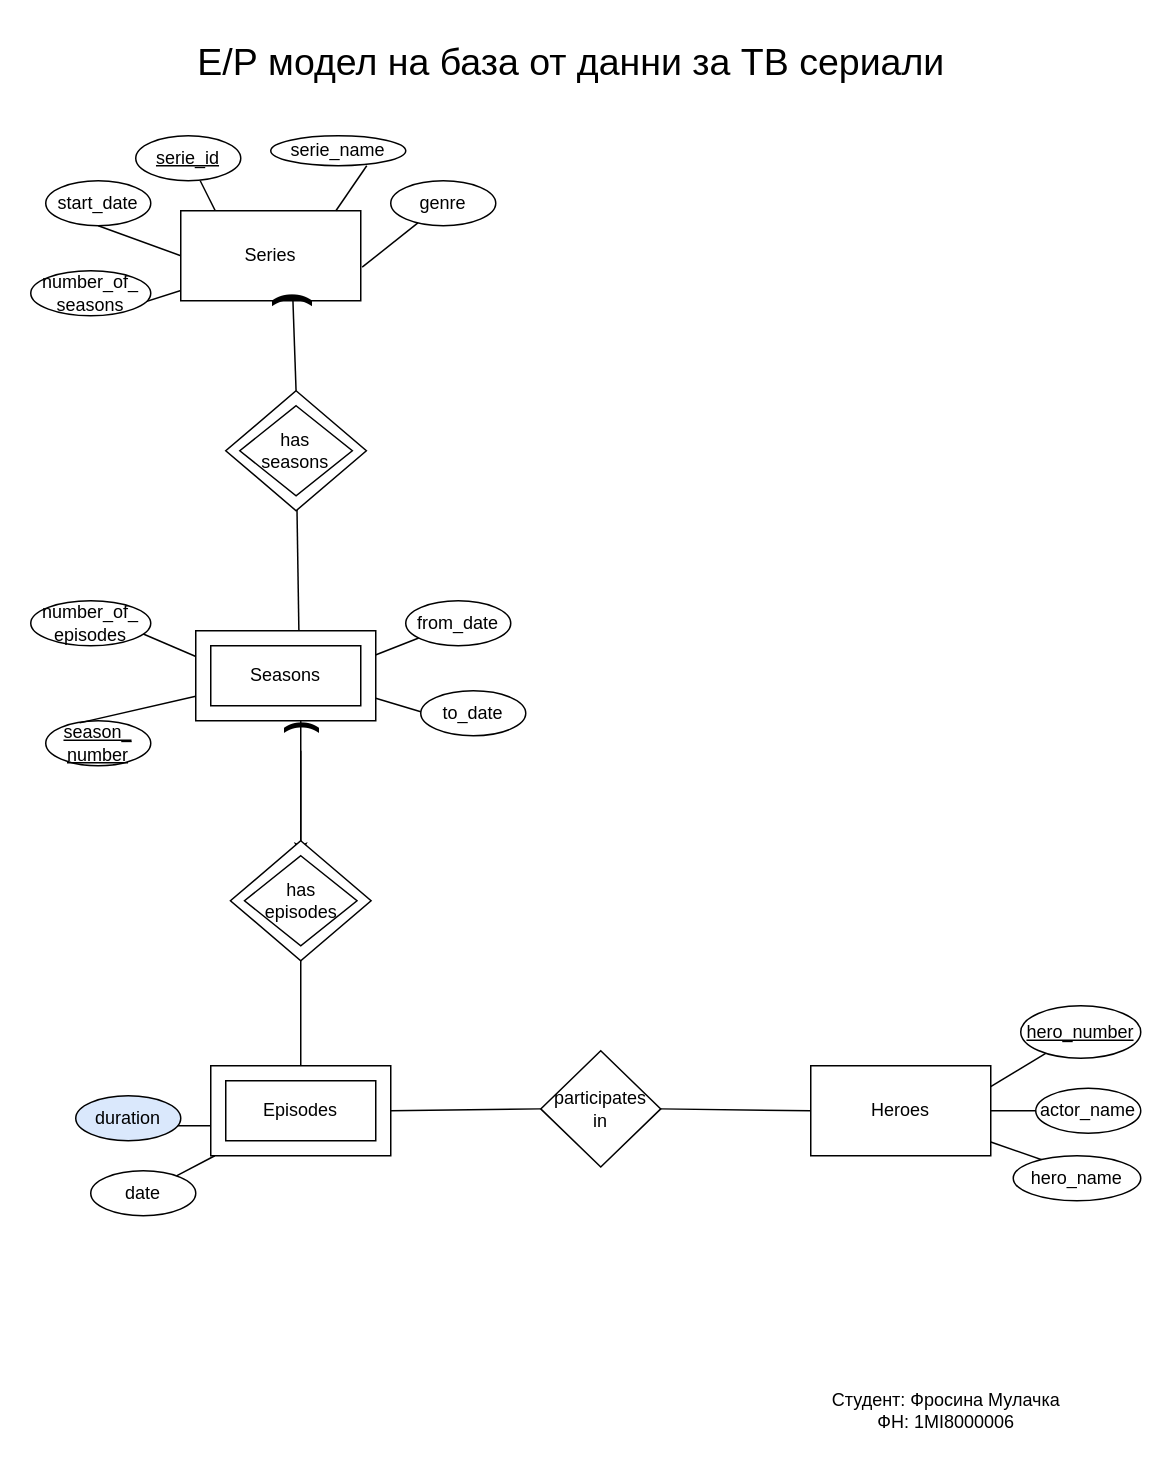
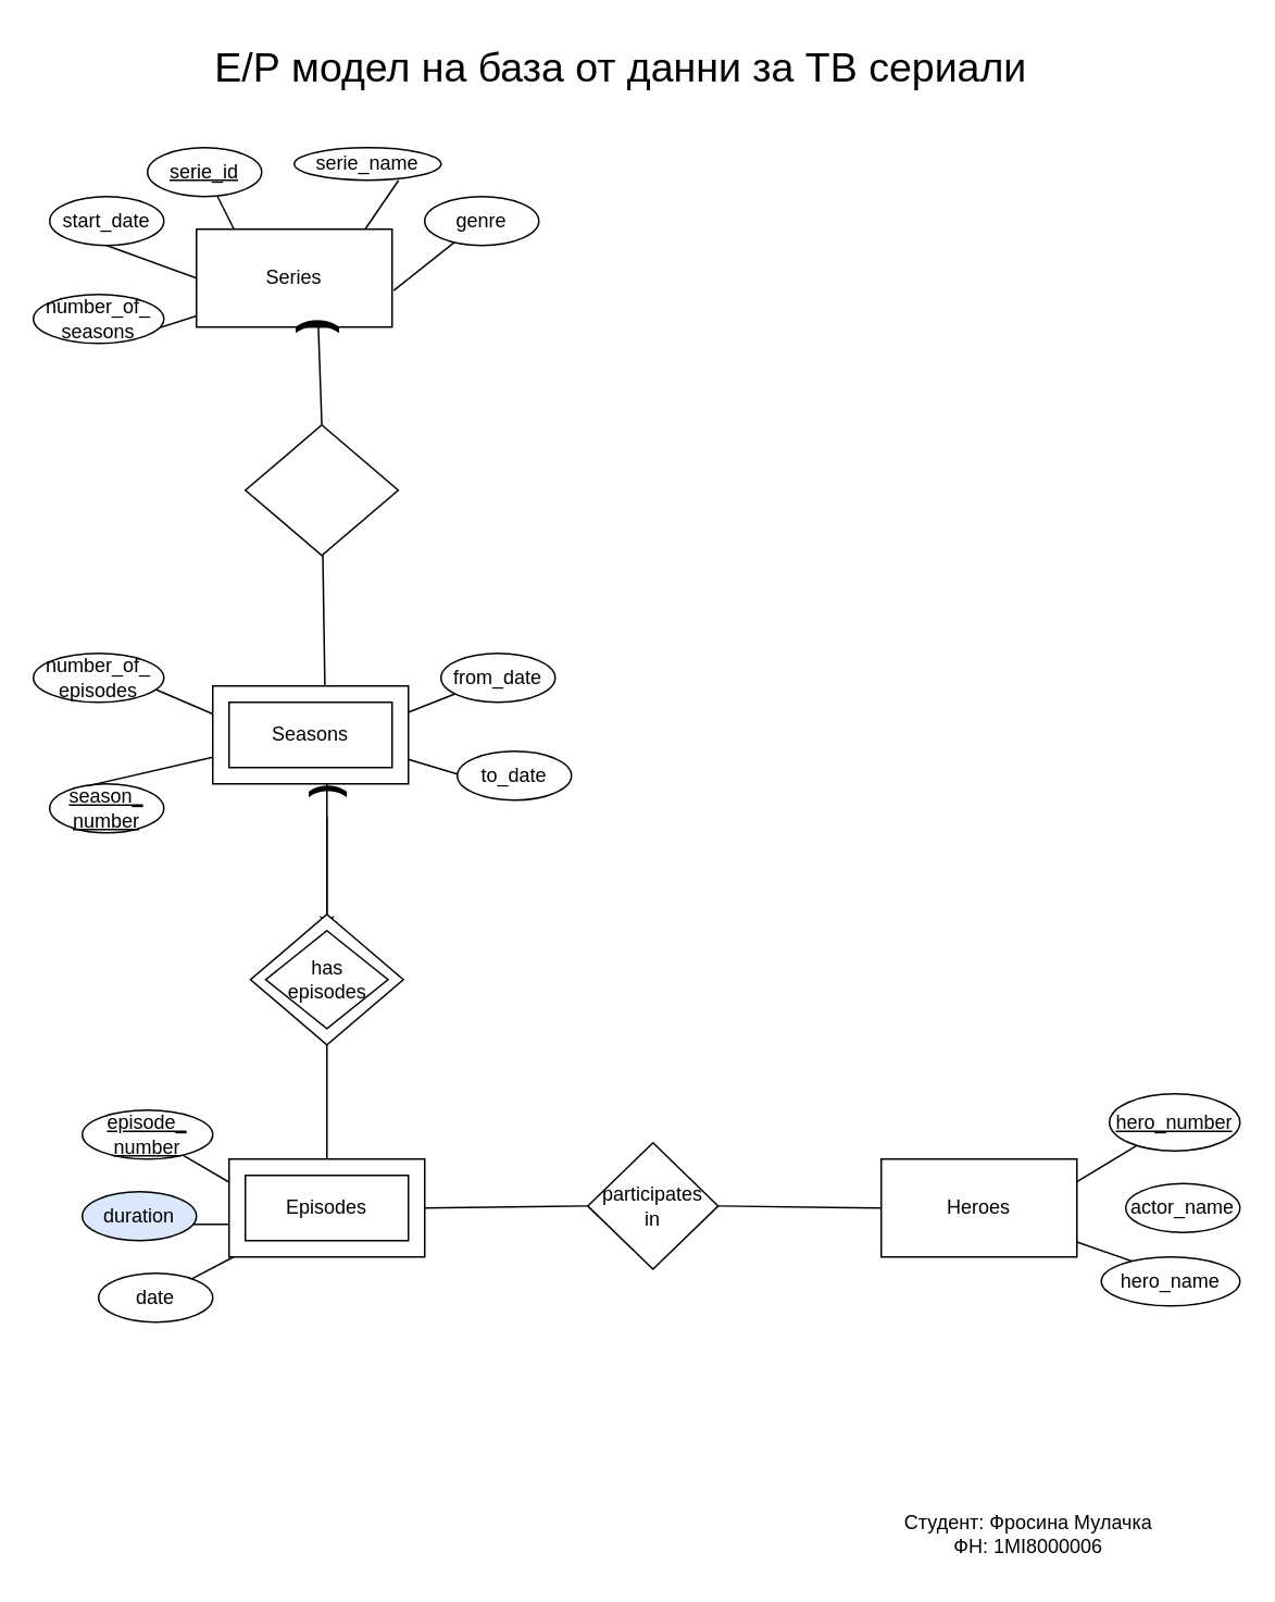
  <mxCell id="0" />
  <mxCell id="1" parent="0" />
  <mxCell id="2" value="" style="endArrow=none;html=1;rounded=0;entryX=0.573;entryY=0;entryDx=0;entryDy=0;startArrow=none;entryPerimeter=0;" parent="1" source="47" target="29" edge="1"><mxGeometry width="50" height="50" relative="1" as="geometry"><mxPoint x="210" y="490" as="sourcePoint" /><mxPoint x="210" y="720" as="targetPoint" /><Array as="points" /></mxGeometry></mxCell>
  <mxCell id="3" value="" style="endArrow=none;html=1;rounded=0;entryX=0.5;entryY=0;entryDx=0;entryDy=0;startArrow=none;" parent="1" target="32" edge="1"><mxGeometry width="50" height="50" relative="1" as="geometry"><mxPoint x="200" y="480" as="sourcePoint" /><mxPoint x="270" y="750" as="targetPoint" /><Array as="points" /></mxGeometry></mxCell>
  <mxCell id="4" value="" style="endArrow=none;html=1;rounded=0;exitX=0;exitY=0.5;exitDx=0;exitDy=0;entryX=1;entryY=0.5;entryDx=0;entryDy=0;startArrow=none;" parent="1" source="44" target="32" edge="1"><mxGeometry width="50" height="50" relative="1" as="geometry"><mxPoint x="320" y="670" as="sourcePoint" /><mxPoint x="140" y="620" as="targetPoint" /><Array as="points" /></mxGeometry></mxCell>
  <mxCell id="5" value="" style="endArrow=none;html=1;rounded=0;entryX=0.471;entryY=0.333;entryDx=0;entryDy=0;entryPerimeter=0;" parent="1" source="38" target="41" edge="1"><mxGeometry width="50" height="50" relative="1" as="geometry"><mxPoint x="258.615" y="510" as="sourcePoint" /><mxPoint x="292.61" y="536.41" as="targetPoint" /><Array as="points" /></mxGeometry></mxCell>
  <mxCell id="6" value="" style="endArrow=none;html=1;rounded=0;exitX=0.917;exitY=0.333;exitDx=0;exitDy=0;exitPerimeter=0;" parent="1" source="38" target="40" edge="1"><mxGeometry width="50" height="50" relative="1" as="geometry"><mxPoint x="238.615" y="490" as="sourcePoint" /><mxPoint x="272.61" y="516.41" as="targetPoint" /><Array as="points" /></mxGeometry></mxCell>
  <mxCell id="7" value="" style="endArrow=none;html=1;rounded=0;entryX=0.571;entryY=0.667;entryDx=0;entryDy=0;entryPerimeter=0;exitX=0.083;exitY=0.667;exitDx=0;exitDy=0;exitPerimeter=0;" parent="1" source="32" target="36" edge="1"><mxGeometry width="50" height="50" relative="1" as="geometry"><mxPoint x="248.615" y="500" as="sourcePoint" /><mxPoint x="282.61" y="526.41" as="targetPoint" /><Array as="points" /></mxGeometry></mxCell>
+ <mxCell id="8" value="" style="endArrow=none;html=1;rounded=0;exitX=0;exitY=0.25;exitDx=0;exitDy=0;" parent="1" source="33" target="34" edge="1"><mxGeometry width="50" height="50" relative="1" as="geometry"><mxPoint x="200" y="560" as="sourcePoint" /><mxPoint x="200" y="610" as="targetPoint" /><Array as="points" /></mxGeometry></mxCell>
  <mxCell id="9" value="" style="endArrow=none;html=1;rounded=0;entryX=1;entryY=0.75;entryDx=0;entryDy=0;exitX=0.286;exitY=0.667;exitDx=0;exitDy=0;exitPerimeter=0;" parent="1" source="25" target="29" edge="1"><mxGeometry width="50" height="50" relative="1" as="geometry"><mxPoint x="260" y="375" as="sourcePoint" /><mxPoint x="50.96" y="167.62" as="targetPoint" /><Array as="points" /></mxGeometry></mxCell>
  <mxCell id="10" value="" style="endArrow=none;html=1;rounded=0;entryX=0.917;entryY=0.333;entryDx=0;entryDy=0;entryPerimeter=0;" parent="1" source="23" target="29" edge="1"><mxGeometry width="50" height="50" relative="1" as="geometry"><mxPoint x="95" y="140" as="sourcePoint" /><mxPoint x="40.96" y="157.62" as="targetPoint" /><Array as="points" /></mxGeometry></mxCell>
  <mxCell id="11" value="" style="endArrow=none;html=1;rounded=0;exitX=0.25;exitY=0.5;exitDx=0;exitDy=0;entryX=0.875;entryY=0.667;entryDx=0;entryDy=0;entryPerimeter=0;exitPerimeter=0;" parent="1" source="29" target="26" edge="1"><mxGeometry width="50" height="50" relative="1" as="geometry"><mxPoint x="85" y="130" as="sourcePoint" /><mxPoint x="30.96" y="147.62" as="targetPoint" /><Array as="points" /></mxGeometry></mxCell>
  <mxCell id="12" value="" style="endArrow=none;html=1;rounded=0;exitX=0.614;exitY=1;exitDx=0;exitDy=0;exitPerimeter=0;" parent="1" source="14" edge="1"><mxGeometry width="50" height="50" relative="1" as="geometry"><mxPoint x="-110" y="70" as="sourcePoint" /><mxPoint x="143" y="140" as="targetPoint" /><Array as="points" /></mxGeometry></mxCell>
  <mxCell id="13" value="" style="endArrow=none;html=1;rounded=0;entryX=0.653;entryY=0.947;entryDx=0;entryDy=0;entryPerimeter=0;exitX=0.083;exitY=0.833;exitDx=0;exitDy=0;exitPerimeter=0;" parent="1" source="15" target="18" edge="1"><mxGeometry width="50" height="50" relative="1" as="geometry"><mxPoint x="-80" y="310" as="sourcePoint" /><mxPoint x="-120" y="270" as="targetPoint" /><Array as="points" /></mxGeometry></mxCell>
  <mxCell id="14" value="&lt;u&gt;serie_id&lt;/u&gt;" style="ellipse;whiteSpace=wrap;html=1;" parent="1" vertex="1"><mxGeometry x="90" y="90" width="70" height="30" as="geometry" /></mxCell>
  <mxCell id="15" value="Series" style="rounded=0;whiteSpace=wrap;html=1;" parent="1" vertex="1"><mxGeometry x="120" y="140" width="120" height="60" as="geometry" /></mxCell>
  <mxCell id="16" value="serie_name" style="ellipse;whiteSpace=wrap;html=1;" parent="1" vertex="1"><mxGeometry x="180" y="90" width="90" height="20" as="geometry" /></mxCell>
  <mxCell id="17" value="start_date" style="ellipse;whiteSpace=wrap;html=1;" parent="1" vertex="1"><mxGeometry x="30" y="120" width="70" height="30" as="geometry" /></mxCell>
  <mxCell id="18" value="number_of_&lt;br&gt;seasons" style="ellipse;whiteSpace=wrap;html=1;" parent="1" vertex="1"><mxGeometry x="20" y="180" width="80" height="30" as="geometry" /></mxCell>
  <mxCell id="19" value="genre" style="ellipse;whiteSpace=wrap;html=1;" parent="1" vertex="1"><mxGeometry x="260" y="120" width="70" height="30" as="geometry" /></mxCell>
  <mxCell id="20" value="" style="endArrow=none;html=1;rounded=0;exitX=0.862;exitY=0;exitDx=0;exitDy=0;exitPerimeter=0;entryX=0.711;entryY=1;entryDx=0;entryDy=0;entryPerimeter=0;" parent="1" source="15" target="16" edge="1"><mxGeometry width="50" height="50" relative="1" as="geometry"><mxPoint x="90" y="90" as="sourcePoint" /><mxPoint x="70" y="70" as="targetPoint" /><Array as="points" /></mxGeometry></mxCell>
  <mxCell id="21" value="" style="endArrow=none;html=1;rounded=0;entryX=0.5;entryY=1;entryDx=0;entryDy=0;exitX=0;exitY=0.5;exitDx=0;exitDy=0;" parent="1" source="15" target="17" edge="1"><mxGeometry width="50" height="50" relative="1" as="geometry"><mxPoint x="-145" y="310" as="sourcePoint" /><mxPoint x="-185" y="270" as="targetPoint" /><Array as="points" /></mxGeometry></mxCell>
  <mxCell id="22" value="" style="endArrow=none;html=1;rounded=0;entryX=1.008;entryY=0.627;entryDx=0;entryDy=0;entryPerimeter=0;" parent="1" source="19" target="15" edge="1"><mxGeometry width="50" height="50" relative="1" as="geometry"><mxPoint x="90" y="150" as="sourcePoint" /><mxPoint x="30" y="160" as="targetPoint" /><Array as="points" /></mxGeometry></mxCell>
  <mxCell id="23" value="from_date" style="ellipse;whiteSpace=wrap;html=1;" parent="1" vertex="1"><mxGeometry x="270" y="400" width="70" height="30" as="geometry" /></mxCell>
  <mxCell id="24" value="&lt;u&gt;season_&lt;br&gt;number&lt;br&gt;&lt;/u&gt;" style="ellipse;whiteSpace=wrap;html=1;" parent="1" vertex="1"><mxGeometry x="30" y="480" width="70" height="30" as="geometry" /></mxCell>
  <mxCell id="25" value="to_date" style="ellipse;whiteSpace=wrap;html=1;" parent="1" vertex="1"><mxGeometry x="280" y="460" width="70" height="30" as="geometry" /></mxCell>
  <mxCell id="26" value="number_of_&lt;br&gt;episodes" style="ellipse;whiteSpace=wrap;html=1;" parent="1" vertex="1"><mxGeometry x="20" y="400" width="80" height="30" as="geometry" /></mxCell>
  <mxCell id="27" value="" style="endArrow=none;html=1;rounded=0;entryX=0.323;entryY=0.047;entryDx=0;entryDy=0;entryPerimeter=0;" parent="1" source="29" target="24" edge="1"><mxGeometry width="50" height="50" relative="1" as="geometry"><mxPoint x="152" y="490" as="sourcePoint" /><mxPoint x="120" y="510" as="targetPoint" /><Array as="points" /></mxGeometry></mxCell>
  <mxCell id="28" value="" style="group" parent="1" vertex="1" connectable="0"><mxGeometry x="130" y="420" width="120" height="60" as="geometry" /></mxCell>
  <mxCell id="29" value="" style="rounded=0;whiteSpace=wrap;html=1;" parent="28" vertex="1"><mxGeometry width="120" height="60" as="geometry" /></mxCell>
  <mxCell id="30" value="Seasons" style="rounded=0;whiteSpace=wrap;html=1;" parent="28" vertex="1"><mxGeometry x="10" y="10" width="100" height="40" as="geometry" /></mxCell>
  <mxCell id="31" value="" style="group" parent="1" vertex="1" connectable="0"><mxGeometry x="140" y="710" width="120" height="60" as="geometry" /></mxCell>
  <mxCell id="32" value="" style="rounded=0;whiteSpace=wrap;html=1;" parent="31" vertex="1"><mxGeometry width="120" height="60" as="geometry" /></mxCell>
  <mxCell id="33" value="Episodes" style="rounded=0;whiteSpace=wrap;html=1;" parent="31" vertex="1"><mxGeometry x="10" y="10" width="100" height="40" as="geometry" /></mxCell>
+ <mxCell id="34" value="&lt;u&gt;episode_&lt;br&gt;number&lt;/u&gt;" style="ellipse;whiteSpace=wrap;html=1;" parent="1" vertex="1"><mxGeometry x="50" y="680" width="80" height="30" as="geometry" /></mxCell>
  <mxCell id="35" value="date" style="ellipse;whiteSpace=wrap;html=1;fontStyle=0" parent="1" vertex="1"><mxGeometry x="60" y="780" width="70" height="30" as="geometry" /></mxCell>
  <mxCell id="36" value="duration" style="ellipse;whiteSpace=wrap;html=1;fillColor=#dae8fc;" parent="1" vertex="1"><mxGeometry x="50" y="730" width="70" height="30" as="geometry" /></mxCell>
  <mxCell id="37" value="" style="endArrow=none;html=1;rounded=0;" parent="1" source="32" target="35" edge="1"><mxGeometry width="50" height="50" relative="1" as="geometry"><mxPoint x="258.615" y="510" as="sourcePoint" /><mxPoint x="292.61" y="536.41" as="targetPoint" /><Array as="points" /></mxGeometry></mxCell>
  <mxCell id="38" value="Heroes" style="rounded=0;whiteSpace=wrap;html=1;" parent="1" vertex="1"><mxGeometry x="540" y="710" width="120" height="60" as="geometry" /></mxCell>
  <mxCell id="39" value="actor_name" style="ellipse;whiteSpace=wrap;html=1;" parent="1" vertex="1"><mxGeometry x="690" y="725" width="70" height="30" as="geometry" /></mxCell>
  <mxCell id="40" value="&lt;u&gt;hero_number&lt;/u&gt;" style="ellipse;whiteSpace=wrap;html=1;" parent="1" vertex="1"><mxGeometry x="680" y="670" width="80" height="35" as="geometry" /></mxCell>
  <mxCell id="41" value="hero_name" style="ellipse;whiteSpace=wrap;html=1;" parent="1" vertex="1"><mxGeometry x="675" y="770" width="85" height="30" as="geometry" /></mxCell>
- <mxCell id="42" value="" style="endArrow=none;html=1;rounded=0;" parent="1" source="38" target="39" edge="1"><mxGeometry width="50" height="50" relative="1" as="geometry"><mxPoint x="248.615" y="500" as="sourcePoint" /><mxPoint x="282.61" y="526.41" as="targetPoint" /><Array as="points" /></mxGeometry></mxCell>
  <mxCell id="43" value="" style="endArrow=none;html=1;rounded=0;exitX=0;exitY=0.5;exitDx=0;exitDy=0;entryX=1;entryY=0.5;entryDx=0;entryDy=0;" parent="1" source="38" target="44" edge="1"><mxGeometry width="50" height="50" relative="1" as="geometry"><mxPoint x="540" y="740" as="sourcePoint" /><mxPoint x="260" y="740" as="targetPoint" /><Array as="points" /></mxGeometry></mxCell>
  <mxCell id="44" value="participates&lt;br&gt;in" style="rhombus;whiteSpace=wrap;html=1;rounded=0;strokeColor=default;fontFamily=Helvetica;fontSize=12;fontColor=default;fillColor=default;" parent="1" vertex="1"><mxGeometry x="360" y="700" width="80" height="77.5" as="geometry" /></mxCell>
  <mxCell id="45" value="" style="endArrow=none;html=1;rounded=0;entryX=0.5;entryY=0;entryDx=0;entryDy=0;startArrow=none;exitX=0.623;exitY=0.987;exitDx=0;exitDy=0;exitPerimeter=0;" parent="1" source="15" target="47" edge="1"><mxGeometry width="50" height="50" relative="1" as="geometry"><mxPoint x="197" y="190" as="sourcePoint" /><mxPoint x="181.36" y="418.38" as="targetPoint" /><Array as="points" /></mxGeometry></mxCell>
  <mxCell id="46" value="" style="group" parent="1" vertex="1" connectable="0"><mxGeometry x="150" y="260" width="93.75" height="80" as="geometry" /></mxCell>
  <mxCell id="47" value="" style="rhombus;whiteSpace=wrap;html=1;rounded=0;strokeColor=default;fontFamily=Helvetica;fontSize=12;fontColor=default;fillColor=default;" parent="46" vertex="1"><mxGeometry width="93.75" height="80" as="geometry" /></mxCell>
- <mxCell id="48" value="has&lt;br&gt;seasons" style="rhombus;whiteSpace=wrap;html=1;rounded=0;strokeColor=default;fontFamily=Helvetica;fontSize=12;fontColor=default;fillColor=default;" parent="46" vertex="1"><mxGeometry x="9.38" y="10" width="75" height="60" as="geometry" /></mxCell>
  <mxCell id="49" value="&lt;p style=&quot;line-height: 0%;&quot;&gt;&lt;b&gt;&lt;font style=&quot;font-size: 28px;&quot;&gt;)&lt;/font&gt;&lt;/b&gt;&lt;/p&gt;" style="text;html=1;align=center;verticalAlign=middle;resizable=0;points=[];autosize=1;strokeColor=none;fillColor=none;fontSize=12;fontFamily=Helvetica;fontColor=default;rotation=270;opacity=50;" parent="1" vertex="1"><mxGeometry x="180" y="180" width="30" height="40" as="geometry" /></mxCell>
  <mxCell id="50" value="" style="edgeStyle=orthogonalEdgeStyle;rounded=0;orthogonalLoop=1;jettySize=auto;html=1;fontFamily=Helvetica;fontSize=17;fontColor=default;" parent="1" source="51" target="54" edge="1"><mxGeometry relative="1" as="geometry" /></mxCell>
  <mxCell id="51" value="&lt;p style=&quot;line-height: 0%;&quot;&gt;&lt;b&gt;&lt;font style=&quot;font-size: 25px;&quot;&gt;)&lt;/font&gt;&lt;/b&gt;&lt;/p&gt;" style="text;html=1;align=center;verticalAlign=middle;resizable=0;points=[];autosize=1;strokeColor=none;fillColor=none;fontSize=12;fontFamily=Helvetica;fontColor=default;rotation=270;opacity=50;" parent="1" vertex="1"><mxGeometry x="185" y="465" width="30" height="40" as="geometry" /></mxCell>
  <mxCell id="52" value="" style="group" parent="1" vertex="1" connectable="0"><mxGeometry x="153.13" y="560" width="93.75" height="80" as="geometry" /></mxCell>
  <mxCell id="53" value="" style="rhombus;whiteSpace=wrap;html=1;rounded=0;strokeColor=default;fontFamily=Helvetica;fontSize=12;fontColor=default;fillColor=default;" parent="52" vertex="1"><mxGeometry width="93.75" height="80" as="geometry" /></mxCell>
  <mxCell id="54" value="has&lt;br&gt;episodes" style="rhombus;whiteSpace=wrap;html=1;rounded=0;strokeColor=default;fontFamily=Helvetica;fontSize=12;fontColor=default;fillColor=default;" parent="52" vertex="1"><mxGeometry x="9.38" y="10" width="75" height="60" as="geometry" /></mxCell>
  <mxCell id="55" value="Е/Р модел на база от данни за ТВ сериали" style="text;html=1;align=center;verticalAlign=middle;resizable=0;points=[];autosize=1;strokeColor=none;fillColor=none;fontSize=25;fontFamily=Helvetica;fontColor=default;" parent="1" vertex="1"><mxGeometry x="120" y="20" width="520" height="40" as="geometry" /></mxCell>
  <mxCell id="56" value="Студент: Фросина Мулачка&lt;br&gt;ФН: 1MI8000006" style="text;html=1;align=center;verticalAlign=middle;resizable=0;points=[];autosize=1;strokeColor=none;fillColor=none;" parent="1" vertex="1"><mxGeometry x="540" y="920" width="180" height="40" as="geometry" /></mxCell>
